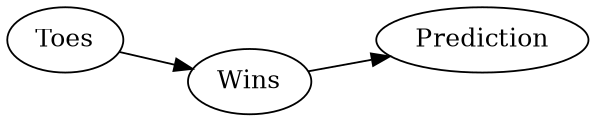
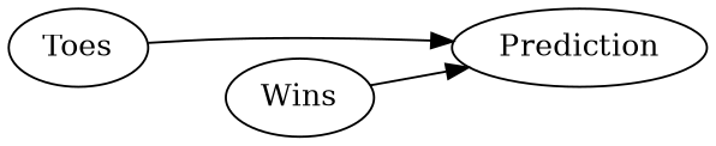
  digraph {
    rankdir=LR
    n1 [label=Toes]
    n2 [label=Prediction]
    n3 [label=Wins]
-   n1 -> n3
+   n1 -> n2
    n3 -> n2
  }
